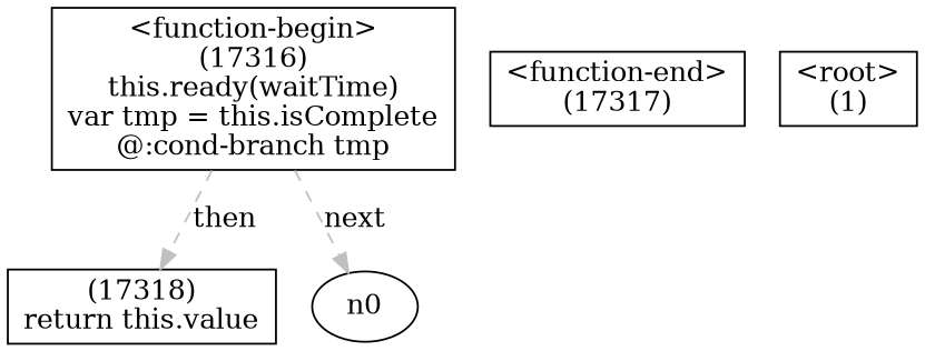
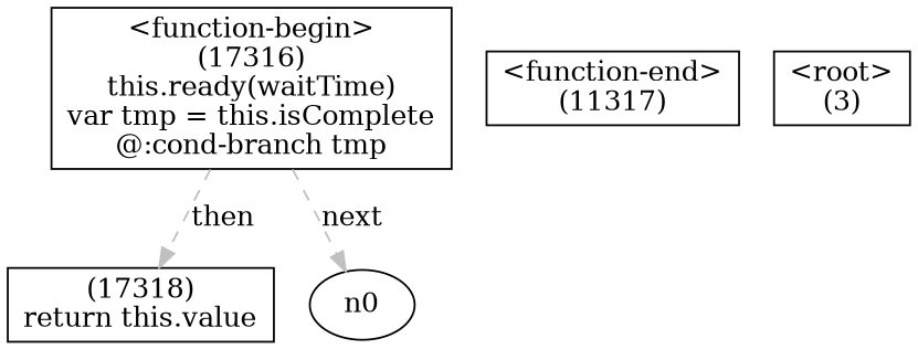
  digraph {
    node [shape=box]
    edge [color=gray style=dashed]
    n17318 [label="(17318)\nreturn this.value"]
-   n17317 [label="<function-end>\n(17317)"]
+   n17317 [label="<function-end>\n(11317)"]
    n17316 [label="<function-begin>\n(17316)\nthis.ready(waitTime)\nvar tmp = this.isComplete\n@:cond-branch tmp"]
    n0 [shape=""]
-   n1 [label="<root>\n(1)"]
+   n1 [label="<root>\n(3)"]
    n17316 -> n17318 [label=then]
    n17316 -> n0 [label=next]
  }
